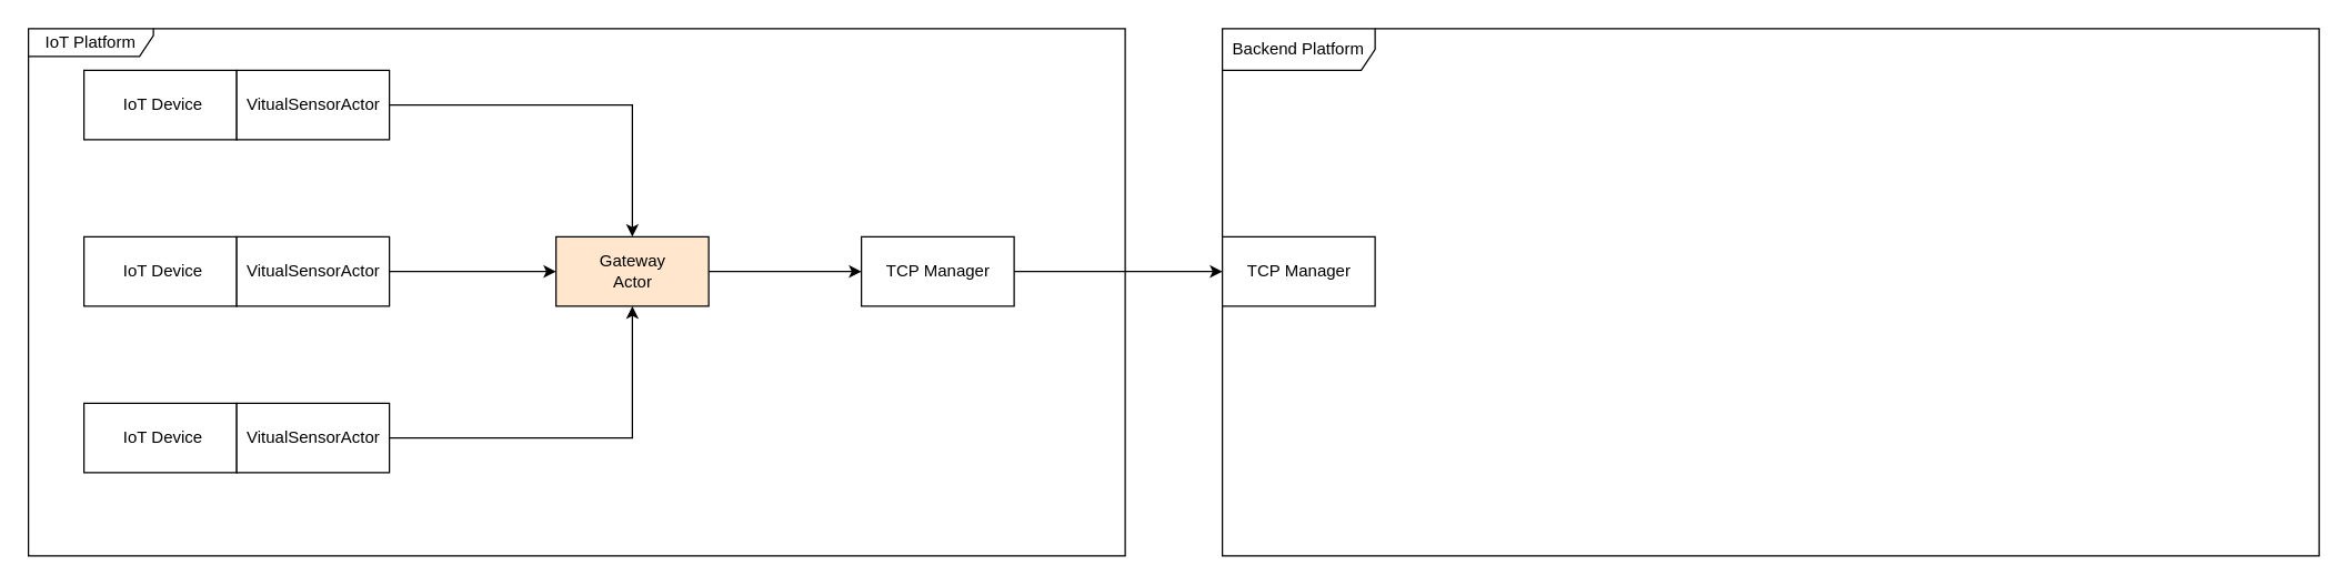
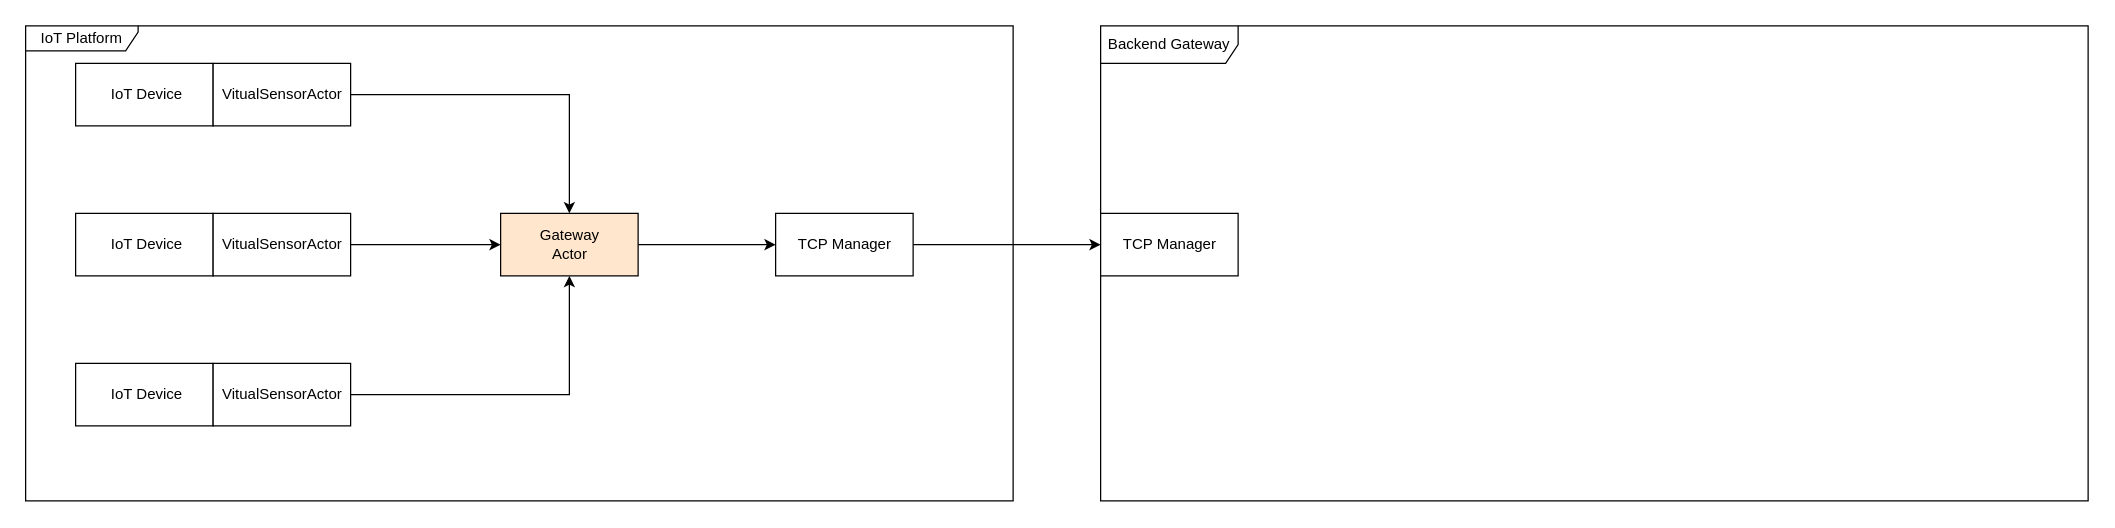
  <mxCell id="0" />
  <mxCell id="1" parent="0" />
- <mxCell id="2" value="Backend Platform" style="shape=umlFrame;whiteSpace=wrap;html=1;width=110;height=30;" vertex="1" parent="1"><mxGeometry x="880" y="20" width="790" height="380" as="geometry" /></mxCell>
+ <mxCell id="2" value="Backend Gateway" style="shape=umlFrame;whiteSpace=wrap;html=1;width=110;height=30;" vertex="1" parent="1"><mxGeometry x="880" y="20" width="790" height="380" as="geometry" /></mxCell>
  <mxCell id="3" value="IoT Platform" style="shape=umlFrame;whiteSpace=wrap;html=1;width=90;height=20;" vertex="1" parent="1"><mxGeometry x="20" y="20" width="790" height="380" as="geometry" /></mxCell>
  <mxCell id="4" value="&amp;nbsp;IoT Device" style="html=1;" vertex="1" parent="1"><mxGeometry x="60" y="50" width="110" height="50" as="geometry" /></mxCell>
  <mxCell id="5" style="edgeStyle=orthogonalEdgeStyle;rounded=0;orthogonalLoop=1;jettySize=auto;html=1;" edge="1" parent="1" source="6" target="17"><mxGeometry relative="1" as="geometry" /></mxCell>
  <mxCell id="6" value="TCP Manager" style="html=1;" vertex="1" parent="1"><mxGeometry x="620" y="170" width="110" height="50" as="geometry" /></mxCell>
  <mxCell id="7" style="edgeStyle=orthogonalEdgeStyle;rounded=0;orthogonalLoop=1;jettySize=auto;html=1;" edge="1" parent="1" source="8" target="10"><mxGeometry relative="1" as="geometry" /></mxCell>
  <mxCell id="8" value="VitualSensorActor" style="html=1;" vertex="1" parent="1"><mxGeometry x="170" y="50" width="110" height="50" as="geometry" /></mxCell>
  <mxCell id="9" style="edgeStyle=orthogonalEdgeStyle;rounded=0;orthogonalLoop=1;jettySize=auto;html=1;" edge="1" parent="1" source="10"><mxGeometry relative="1" as="geometry"><mxPoint x="620" y="195" as="targetPoint" /></mxGeometry></mxCell>
  <mxCell id="10" value="Gateway&lt;br&gt;Actor" style="html=1;fillColor=#ffe6cc;" vertex="1" parent="1"><mxGeometry x="400" y="170" width="110" height="50" as="geometry" /></mxCell>
  <mxCell id="11" value="&amp;nbsp;IoT Device" style="html=1;" vertex="1" parent="1"><mxGeometry x="60" y="170" width="110" height="50" as="geometry" /></mxCell>
  <mxCell id="12" value="&amp;nbsp;IoT Device" style="html=1;" vertex="1" parent="1"><mxGeometry x="60" y="290" width="110" height="50" as="geometry" /></mxCell>
  <mxCell id="13" style="edgeStyle=orthogonalEdgeStyle;rounded=0;orthogonalLoop=1;jettySize=auto;html=1;" edge="1" parent="1" source="14" target="10"><mxGeometry relative="1" as="geometry" /></mxCell>
  <mxCell id="14" value="VitualSensorActor" style="html=1;" vertex="1" parent="1"><mxGeometry x="170" y="170" width="110" height="50" as="geometry" /></mxCell>
  <mxCell id="15" style="edgeStyle=orthogonalEdgeStyle;rounded=0;orthogonalLoop=1;jettySize=auto;html=1;" edge="1" parent="1" source="16" target="10"><mxGeometry relative="1" as="geometry" /></mxCell>
  <mxCell id="16" value="VitualSensorActor" style="html=1;" vertex="1" parent="1"><mxGeometry x="170" y="290" width="110" height="50" as="geometry" /></mxCell>
  <mxCell id="17" value="TCP Manager" style="html=1;" vertex="1" parent="1"><mxGeometry x="880" y="170" width="110" height="50" as="geometry" /></mxCell>
